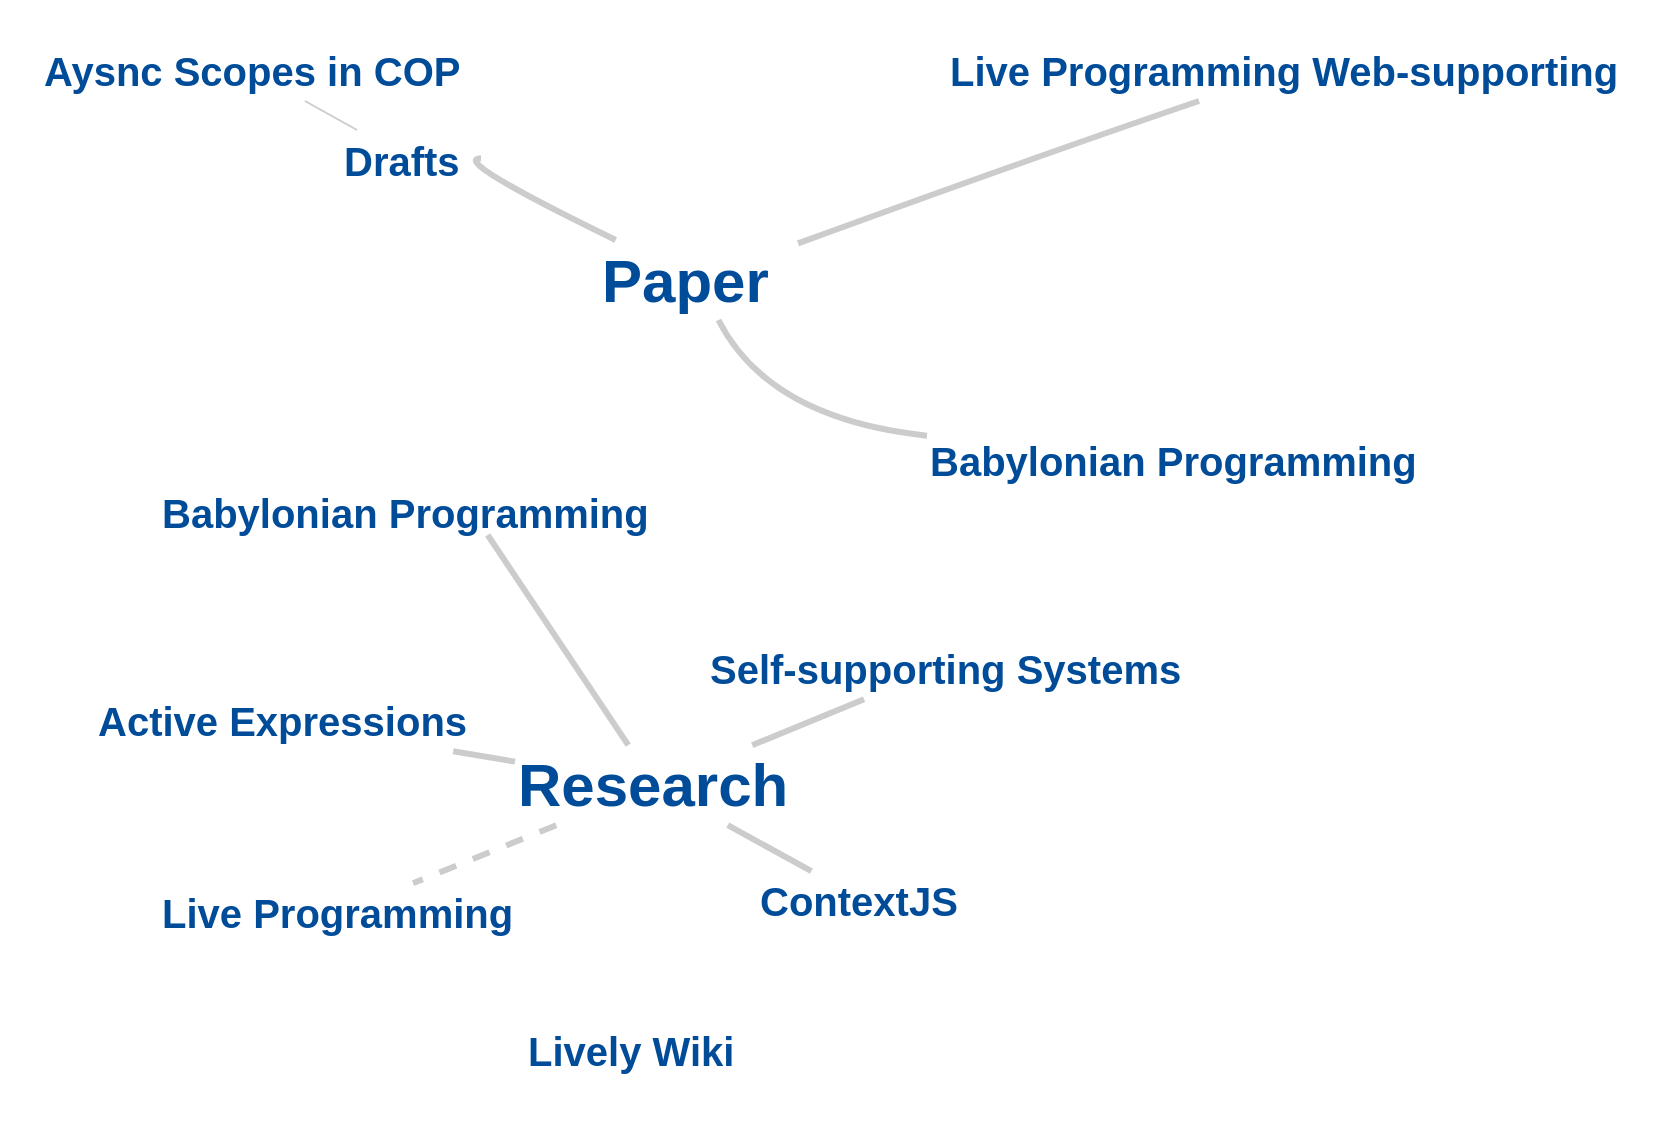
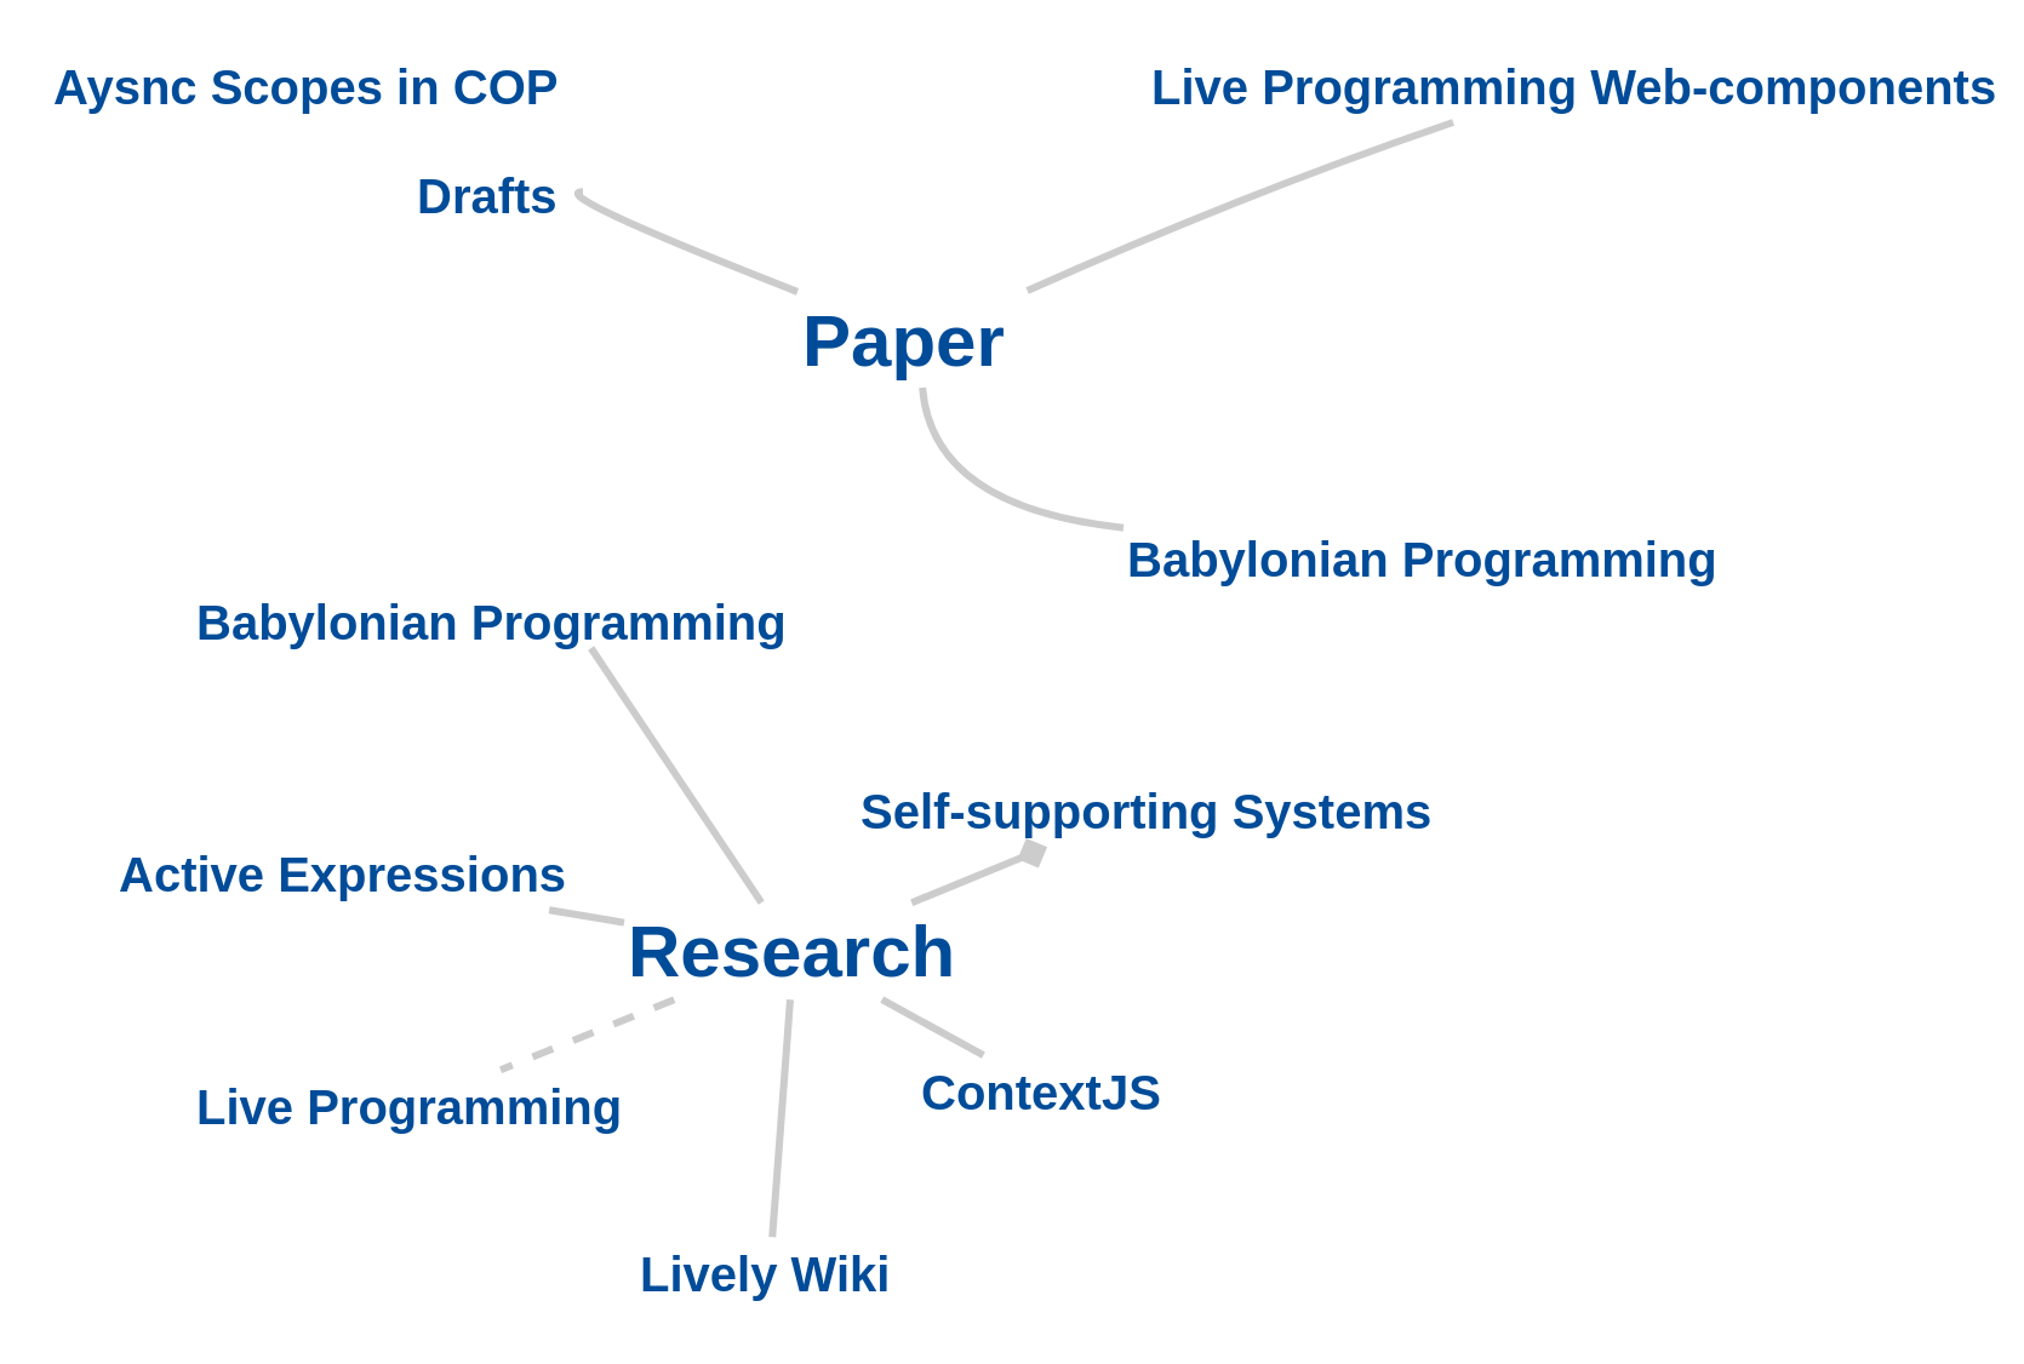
  <mxCell id="0" />
  <mxCell id="1" parent="0" />
- <mxCell id="2" value="Paper" style="text;html=1;fontSize=30;fontColor=#004C99;fontStyle=1;verticalAlign=middle;" vertex="1" parent="1"><mxGeometry x="298.5" y="119.5" width="100" height="40" as="geometry" /></mxCell>
+ <mxCell id="2" value="Paper" style="text;html=1;fontSize=30;fontColor=#004C99;fontStyle=1;verticalAlign=middle;" vertex="1" parent="1"><mxGeometry x="328.5" y="119.5" width="100" height="40" as="geometry" /></mxCell>
  <mxCell id="3" value="&lt;div&gt;Babylonian Programming&lt;br&gt;&lt;/div&gt;" style="text;html=1;resizable=0;points=[];autosize=1;align=left;verticalAlign=middle;fontSize=20;fontColor=#004C99;fontStyle=1;" vertex="1" parent="1"><mxGeometry x="463" y="215" width="240" height="30" as="geometry" /></mxCell>
- <mxCell id="4" value="Live Programming Web-supporting" style="text;html=1;fontSize=20;fontColor=#004C99;fontStyle=1;verticalAlign=middle;" vertex="1" parent="1"><mxGeometry x="473" y="20" width="340" height="30" as="geometry" /></mxCell>
+ <mxCell id="4" value="Live Programming Web-components" style="text;html=1;fontSize=20;fontColor=#004C99;fontStyle=1;verticalAlign=middle;" vertex="1" parent="1"><mxGeometry x="473" y="20" width="340" height="30" as="geometry" /></mxCell>
  <mxCell id="5" value="" style="endArrow=none;html=1;shadow=0;strokeColor=#CCCCCC;strokeWidth=3;fontSize=14;fontColor=#004C99;curved=1;verticalAlign=middle;" edge="1" parent="1" source="3" target="2"><mxGeometry width="50" height="50" relative="1" as="geometry"><mxPoint x="615.333" y="395" as="sourcePoint" /><mxPoint x="394" y="199" as="targetPoint" /><Array as="points"><mxPoint x="384" y="209" /></Array></mxGeometry></mxCell>
  <mxCell id="6" value="" style="endArrow=none;html=1;shadow=0;strokeColor=#CCCCCC;strokeWidth=3;fontSize=14;fontColor=#004C99;curved=1;verticalAlign=middle;" edge="1" parent="1" source="4" target="2"><mxGeometry width="50" height="50" relative="1" as="geometry"><mxPoint x="704.333" y="167.5" as="sourcePoint" /><mxPoint x="487.152" y="196" as="targetPoint" /><Array as="points"><mxPoint x="514" y="79" /></Array></mxGeometry></mxCell>
- <mxCell id="7" value="" style="edgeStyle=none;orthogonalLoop=1;jettySize=auto;html=1;shadow=0;endArrow=none;strokeColor=#CCCCCC;strokeWidth=1;fontSize=14;fontColor=#004C99;" edge="1" parent="1" source="8" target="9"><mxGeometry relative="1" as="geometry"><mxPoint x="124.031" y="144.5" as="targetPoint" /></mxGeometry></mxCell>
  <mxCell id="8" value="Drafts" style="text;html=1;fontSize=20;fontColor=#004C99;fontStyle=1;verticalAlign=middle;" vertex="1" parent="1"><mxGeometry x="170" y="64.5" width="70" height="30" as="geometry" /></mxCell>
  <mxCell id="9" value="Aysnc Scopes in COP" style="text;html=1;fontSize=20;fontColor=#004C99;fontStyle=1;verticalAlign=middle;" vertex="1" parent="1"><mxGeometry x="20" y="20" width="210" height="30" as="geometry" /></mxCell>
  <mxCell id="10" value="" style="endArrow=none;html=1;shadow=0;strokeColor=#CCCCCC;strokeWidth=3;fontSize=14;fontColor=#004C99;curved=1;verticalAlign=middle;" edge="1" parent="1" source="8" target="2"><mxGeometry width="50" height="50" relative="1" as="geometry"><mxPoint x="638.317" y="250" as="sourcePoint" /><mxPoint x="498.318" y="123" as="targetPoint" /><Array as="points"><mxPoint x="224" y="79" /></Array></mxGeometry></mxCell>
  <mxCell id="11" value="Babylonian Programming" style="whiteSpace=wrap;html=1;fontSize=20;fontColor=#004C99;fontStyle=1;align=left;strokeColor=none;fillColor=none;gradientColor=none;" vertex="1" parent="1"><mxGeometry x="79" y="245" width="314" height="22" as="geometry" /></mxCell>
  <mxCell id="12" style="edgeStyle=none;orthogonalLoop=1;jettySize=auto;html=1;shadow=0;endArrow=none;strokeColor=#CCCCCC;strokeWidth=3;fontSize=14;fontColor=#004C99;" edge="1" parent="1" source="18" target="11"><mxGeometry relative="1" as="geometry" /></mxCell>
  <mxCell id="13" style="edgeStyle=none;orthogonalLoop=1;jettySize=auto;html=1;shadow=0;endArrow=none;strokeColor=#CCCCCC;strokeWidth=3;fontSize=14;fontColor=#004C99;" edge="1" parent="1" source="18" target="19"><mxGeometry relative="1" as="geometry" /></mxCell>
  <mxCell id="14" style="edgeStyle=none;orthogonalLoop=1;jettySize=auto;html=1;shadow=0;endArrow=none;strokeColor=#CCCCCC;strokeWidth=3;fontSize=14;fontColor=#004C99;dashed=1;" edge="1" parent="1" source="18" target="21"><mxGeometry relative="1" as="geometry" /></mxCell>
+ <mxCell id="15" style="edgeStyle=none;orthogonalLoop=1;jettySize=auto;html=1;shadow=0;endArrow=none;strokeColor=#CCCCCC;strokeWidth=3;fontSize=14;fontColor=#004C99;" edge="1" parent="1" source="18" target="23"><mxGeometry relative="1" as="geometry" /></mxCell>
  <mxCell id="16" style="edgeStyle=none;orthogonalLoop=1;jettySize=auto;html=1;shadow=0;endArrow=none;strokeColor=#CCCCCC;strokeWidth=3;fontSize=14;fontColor=#004C99;" edge="1" parent="1" source="18" target="20"><mxGeometry relative="1" as="geometry" /></mxCell>
- <mxCell id="17" style="edgeStyle=none;orthogonalLoop=1;jettySize=auto;html=1;shadow=0;endArrow=none;strokeColor=#CCCCCC;strokeWidth=3;fontSize=14;fontColor=#004C99;" edge="1" parent="1" source="18" target="22"><mxGeometry relative="1" as="geometry" /></mxCell>
+ <mxCell id="17" style="edgeStyle=none;orthogonalLoop=1;jettySize=auto;html=1;shadow=0;endArrow=diamond;strokeColor=#CCCCCC;strokeWidth=3;fontSize=14;fontColor=#004C99;" edge="1" parent="1" source="18" target="22"><mxGeometry relative="1" as="geometry" /></mxCell>
  <mxCell id="18" value="Research" style="text;html=1;strokeColor=none;fillColor=none;align=left;verticalAlign=middle;labelPosition=center;verticalLabelPosition=middle;labelBorderColor=none;fontSize=30;fontColor=#004C99;fontStyle=1;" vertex="1" parent="1"><mxGeometry x="257" y="372.103" width="140" height="40" as="geometry" /></mxCell>
  <mxCell id="19" value="Active Expressions" style="html=1;fontSize=20;fontColor=#004C99;fontStyle=1;align=left;strokeColor=none;fillColor=none;gradientColor=none;" vertex="1" parent="1"><mxGeometry x="47" y="345.103" width="180" height="30" as="geometry" /></mxCell>
  <mxCell id="20" value="ContextJS" style="html=1;fontSize=20;fontColor=#004C99;fontStyle=1;align=left;strokeColor=none;fillColor=none;gradientColor=none;" vertex="1" parent="1"><mxGeometry x="377.5" y="435.103" width="110" height="30" as="geometry" /></mxCell>
  <mxCell id="21" value="Live Programming" style="html=1;fontSize=20;fontColor=#004C99;fontStyle=1;align=left;strokeColor=none;fillColor=none;gradientColor=none;" vertex="1" parent="1"><mxGeometry x="79" y="441.103" width="180" height="30" as="geometry" /></mxCell>
  <mxCell id="22" value="Self-supporting Systems" style="html=1;fontSize=20;fontColor=#004C99;fontStyle=1;align=left;strokeColor=none;fillColor=none;gradientColor=none;" vertex="1" parent="1"><mxGeometry x="353" y="319.103" width="230" height="30" as="geometry" /></mxCell>
  <mxCell id="23" value="Lively Wiki" style="html=1;fontSize=20;fontColor=#004C99;fontStyle=1;align=left;strokeColor=none;fillColor=none;gradientColor=none;" vertex="1" parent="1"><mxGeometry x="262" y="510.103" width="110" height="30" as="geometry" /></mxCell>
